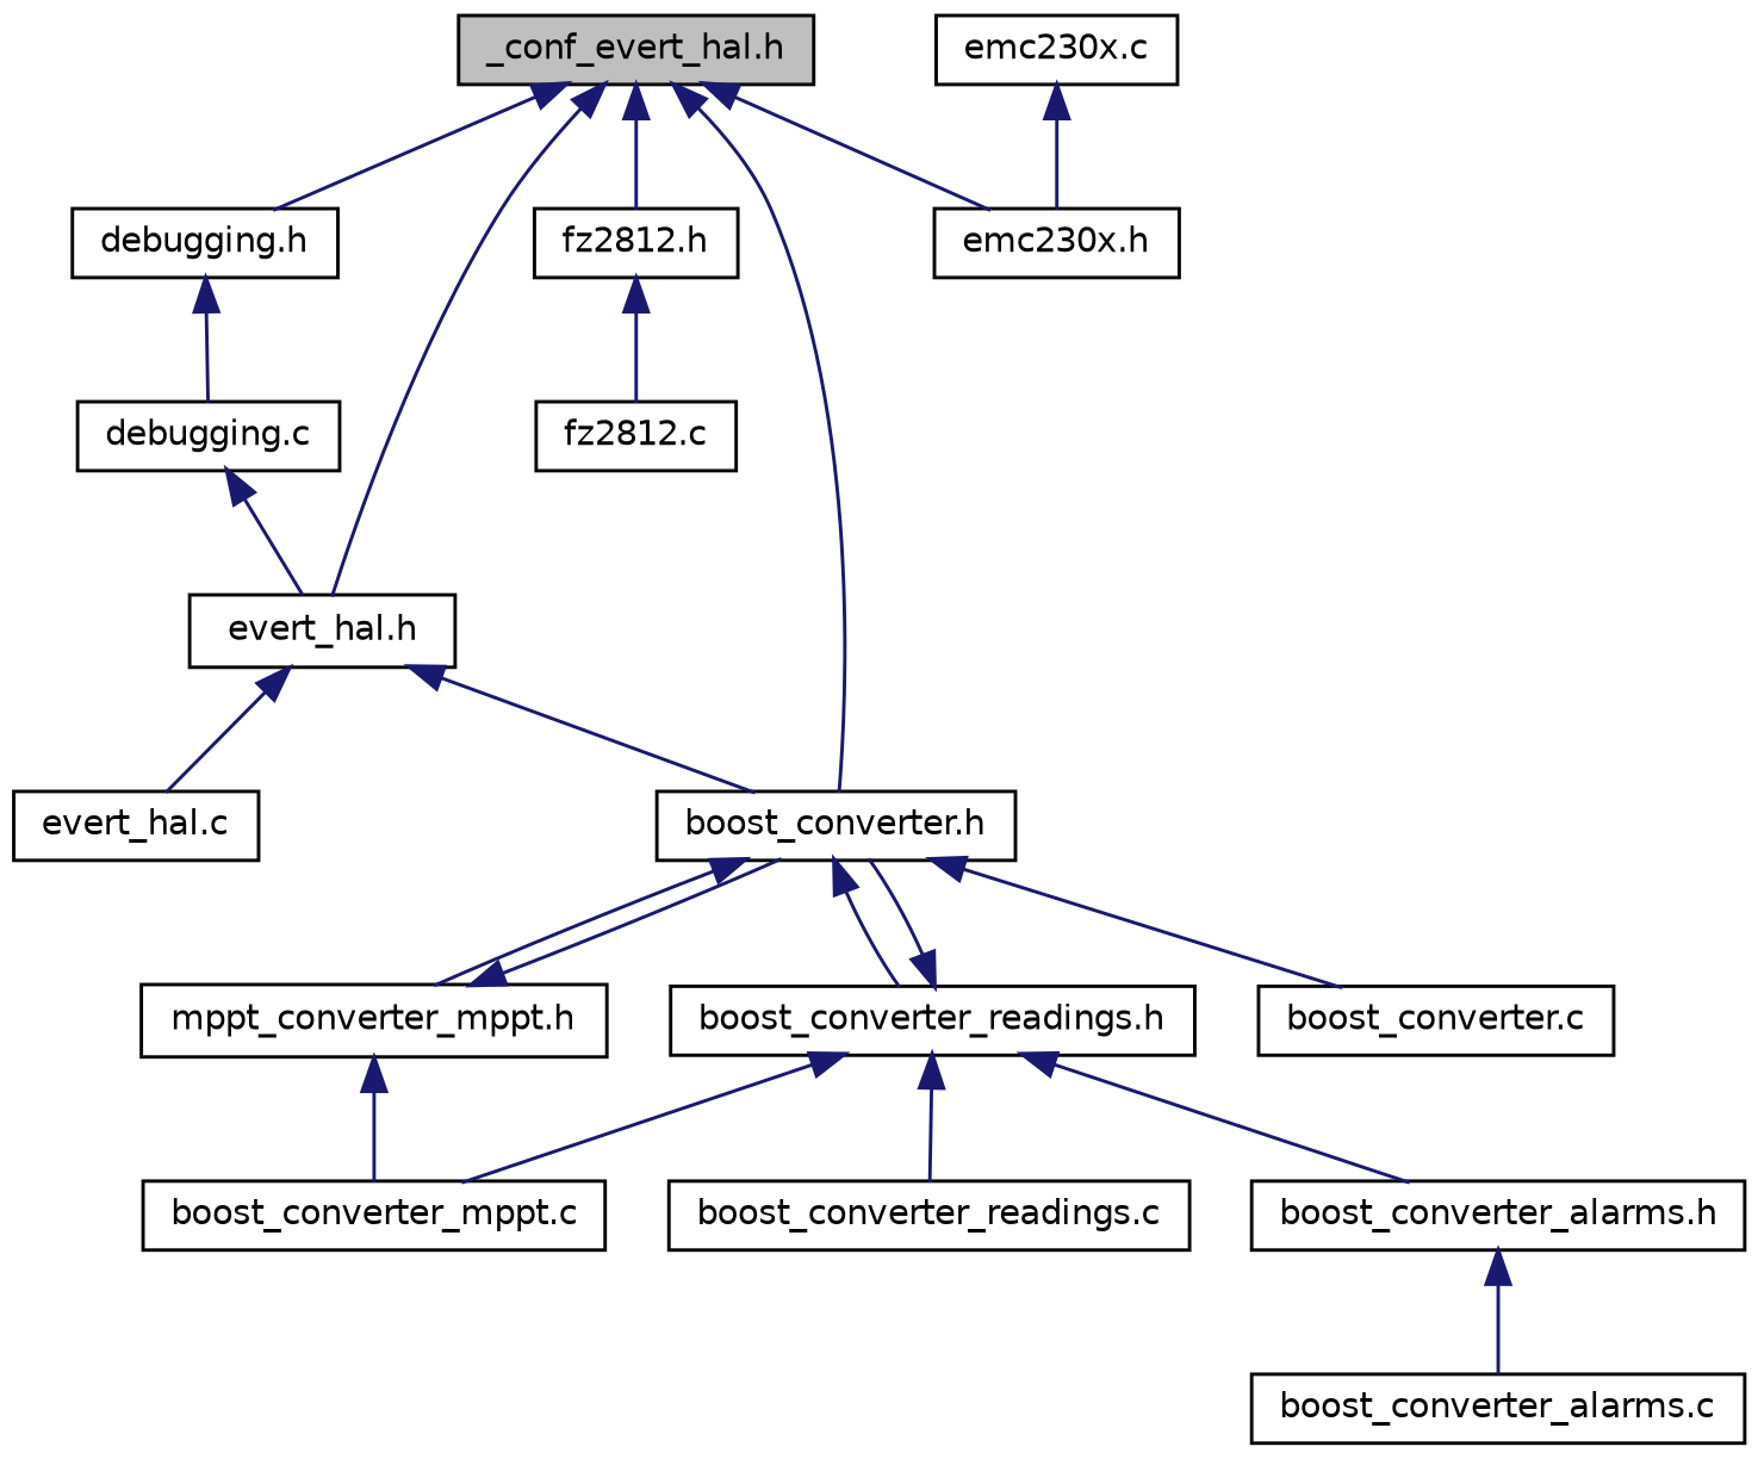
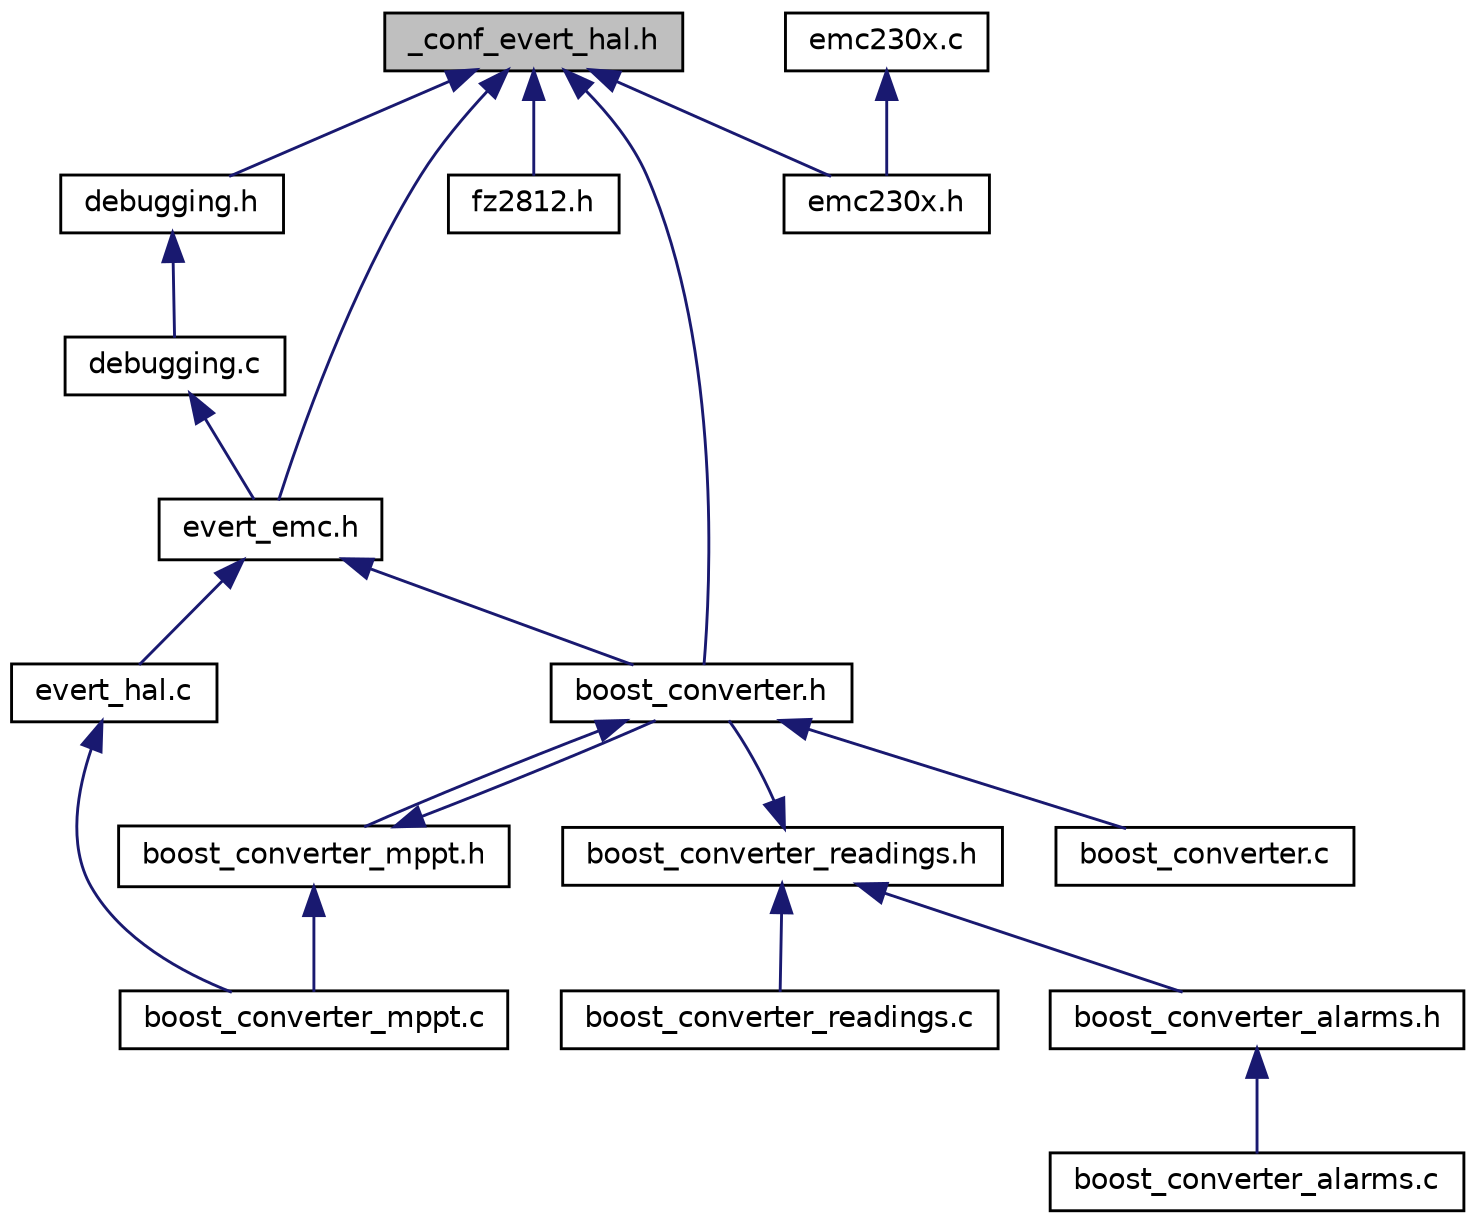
  digraph {
    fontname="DejaVu Sans"
    node [color=black fillcolor=white fontname="DejaVu Sans" fontsize=10 shape=record style=filled]
    edge [color=midnightblue dir=back fontname="DejaVu Sans" fontsize=10 labelfontname=Helvetica labelfontsize=10 style=solid]
    n1 [fillcolor=grey75 fontcolor=black height=0.2 label="_conf_evert_hal.h" width=0.4]
    n2 [height=0.2 label="boost_converter.h" width=0.4]
    n3 [height=0.2 label="debugging.h" width=0.4]
-   n4 [height=0.2 label="evert_hal.h" width=0.4]
+   n4 [height=0.2 label="evert_emc.h" width=0.4]
    n5 [height=0.2 label="emc230x.h" width=0.4]
    n6 [height=0.2 label="fz2812.h" width=0.4]
    n7 [height=0.2 label="boost_converter.c" width=0.4]
-   n8 [height=0.2 label="mppt_converter_mppt.h" width=0.4]
+   n8 [height=0.2 label="boost_converter_mppt.h" width=0.4]
    n9 [height=0.2 label="boost_converter_readings.h" width=0.4]
    n10 [height=0.2 label="debugging.c" width=0.4]
    n11 [height=0.2 label="evert_hal.c" width=0.4]
-   n12 [height=0.2 label="fz2812.c" width=0.4]
    n13 [height=0.2 label="boost_converter_mppt.c" width=0.4]
    n14 [height=0.2 label="boost_converter_alarms.h" width=0.4]
    n15 [height=0.2 label="boost_converter_readings.c" width=0.4]
    n16 [height=0.2 label="boost_converter_alarms.c" width=0.4]
    n17 [height=0.2 label="emc230x.c" width=0.4]
    n1 -> n2
    n1 -> n3
    n1 -> n4
    n1 -> n5
    n1 -> n6
    n2 -> n7
    n2 -> n8
-   n2 -> n9
    n3 -> n10
    n4 -> n2
    n4 -> n11
-   n6 -> n12
    n8 -> n2
    n8 -> n13
    n9 -> n2
-   n9 -> n13
+   n11 -> n13
    n9 -> n14
    n9 -> n15
    n10 -> n4
    n14 -> n16
    n17 -> n5
  }
